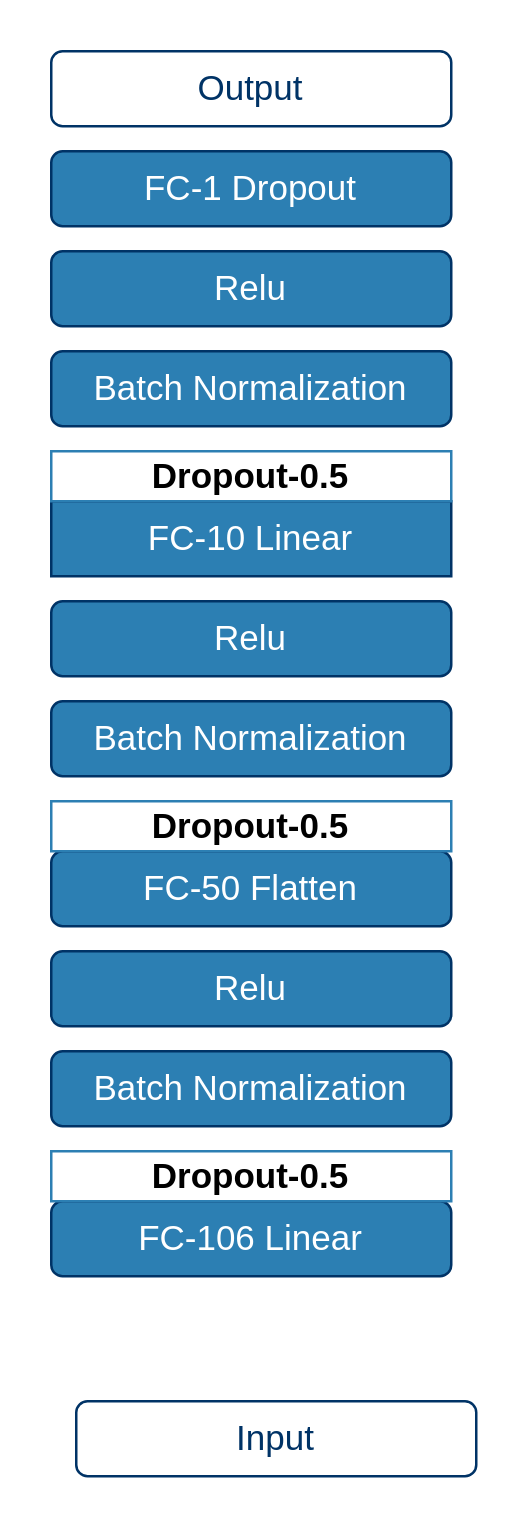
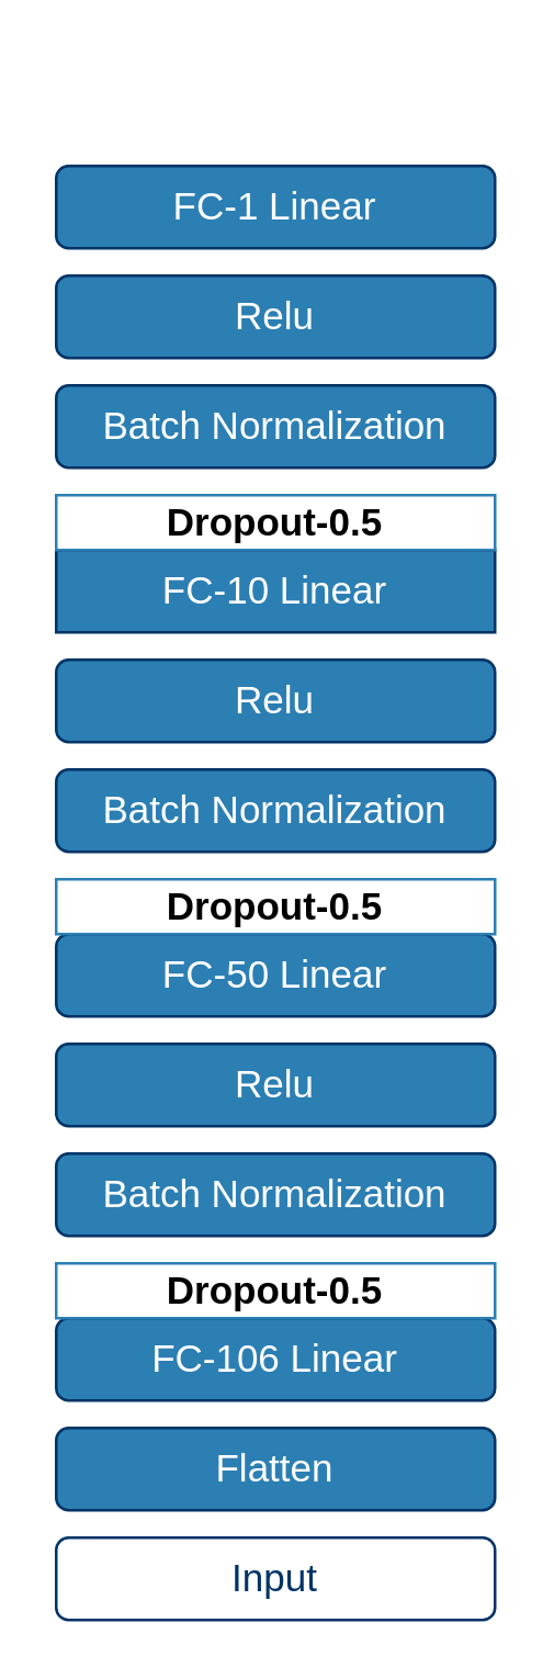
  <mxCell id="0" />
  <mxCell id="1" parent="0" />
+ <mxCell id="2" value="&lt;font color=&quot;#ffffff&quot; style=&quot;font-size: 14px;&quot;&gt;Flatten&lt;/font&gt;" style="rounded=1;whiteSpace=wrap;html=1;fillColor=#2C7FB3;strokeColor=#003366;" vertex="1" parent="1"><mxGeometry x="20" y="520" width="160" height="30" as="geometry" /></mxCell>
  <mxCell id="3" value="&lt;font color=&quot;#ffffff&quot; style=&quot;font-size: 14px;&quot;&gt;Batch Normalization&lt;/font&gt;" style="rounded=1;whiteSpace=wrap;html=1;fillColor=#2C7FB3;strokeColor=#003366;" vertex="1" parent="1"><mxGeometry x="20" y="420" width="160" height="30" as="geometry" /></mxCell>
  <mxCell id="4" value="&lt;span style=&quot;color: rgb(255, 255, 255); font-size: 14px;&quot;&gt;FC-106 Linear&lt;/span&gt;" style="rounded=1;whiteSpace=wrap;html=1;fillColor=#2C7FB3;strokeColor=#003366;" vertex="1" parent="1"><mxGeometry x="20" y="480" width="160" height="30" as="geometry" /></mxCell>
  <mxCell id="5" value="&lt;font face=&quot;Helvetica&quot; style=&quot;font-size: 14px;&quot;&gt;&lt;b style=&quot;&quot;&gt;Dropout-0.5&lt;/b&gt;&lt;/font&gt;" style="rounded=0;whiteSpace=wrap;html=1;strokeColor=#2C7FB3;" vertex="1" parent="1"><mxGeometry x="20" y="460" width="160" height="20" as="geometry" /></mxCell>
  <mxCell id="6" value="&lt;font color=&quot;#ffffff&quot; style=&quot;font-size: 14px;&quot;&gt;Relu&lt;/font&gt;" style="rounded=1;whiteSpace=wrap;html=1;fillColor=#2C7FB3;strokeColor=#003366;" vertex="1" parent="1"><mxGeometry x="20" y="380" width="160" height="30" as="geometry" /></mxCell>
- <mxCell id="7" value="&lt;span style=&quot;color: rgb(255, 255, 255); font-size: 14px;&quot;&gt;FC-50 Flatten&lt;/span&gt;" style="rounded=1;whiteSpace=wrap;html=1;fillColor=#2C7FB3;strokeColor=#003366;" vertex="1" parent="1"><mxGeometry x="20" y="340" width="160" height="30" as="geometry" /></mxCell>
+ <mxCell id="7" value="&lt;span style=&quot;color: rgb(255, 255, 255); font-size: 14px;&quot;&gt;FC-50 Linear&lt;/span&gt;" style="rounded=1;whiteSpace=wrap;html=1;fillColor=#2C7FB3;strokeColor=#003366;" vertex="1" parent="1"><mxGeometry x="20" y="340" width="160" height="30" as="geometry" /></mxCell>
  <mxCell id="8" value="&lt;font face=&quot;Helvetica&quot; style=&quot;font-size: 14px;&quot;&gt;&lt;b style=&quot;&quot;&gt;Dropout-0.5&lt;/b&gt;&lt;/font&gt;" style="rounded=0;whiteSpace=wrap;html=1;strokeColor=#2C7FB3;" vertex="1" parent="1"><mxGeometry x="20" y="320" width="160" height="20" as="geometry" /></mxCell>
  <mxCell id="9" value="&lt;font color=&quot;#ffffff&quot; style=&quot;font-size: 14px;&quot;&gt;Batch Normalization&lt;/font&gt;" style="rounded=1;whiteSpace=wrap;html=1;fillColor=#2C7FB3;strokeColor=#003366;" vertex="1" parent="1"><mxGeometry x="20" y="280" width="160" height="30" as="geometry" /></mxCell>
  <mxCell id="10" value="&lt;font color=&quot;#ffffff&quot; style=&quot;font-size: 14px;&quot;&gt;Relu&lt;/font&gt;" style="rounded=1;whiteSpace=wrap;html=1;fillColor=#2C7FB3;strokeColor=#003366;" vertex="1" parent="1"><mxGeometry x="20" y="240" width="160" height="30" as="geometry" /></mxCell>
  <mxCell id="11" value="&lt;span style=&quot;color: rgb(255, 255, 255); font-size: 14px;&quot;&gt;FC-10 Linear&lt;/span&gt;" style="whiteSpace=wrap;html=1;fillColor=#2C7FB3;strokeColor=#003366;rounded=0;" vertex="1" parent="1"><mxGeometry x="20" y="200" width="160" height="30" as="geometry" /></mxCell>
  <mxCell id="12" value="&lt;font face=&quot;Helvetica&quot; style=&quot;font-size: 14px;&quot;&gt;&lt;b style=&quot;&quot;&gt;Dropout-0.5&lt;/b&gt;&lt;/font&gt;" style="rounded=0;whiteSpace=wrap;html=1;strokeColor=#2C7FB3;" vertex="1" parent="1"><mxGeometry x="20" y="180" width="160" height="20" as="geometry" /></mxCell>
  <mxCell id="13" value="&lt;font color=&quot;#ffffff&quot; style=&quot;font-size: 14px;&quot;&gt;Batch Normalization&lt;/font&gt;" style="rounded=1;whiteSpace=wrap;html=1;fillColor=#2C7FB3;strokeColor=#003366;" vertex="1" parent="1"><mxGeometry x="20" y="140" width="160" height="30" as="geometry" /></mxCell>
  <mxCell id="14" value="&lt;font color=&quot;#ffffff&quot; style=&quot;font-size: 14px;&quot;&gt;Relu&lt;/font&gt;" style="rounded=1;whiteSpace=wrap;html=1;fillColor=#2C7FB3;strokeColor=#003366;" vertex="1" parent="1"><mxGeometry x="20" y="100" width="160" height="30" as="geometry" /></mxCell>
- <mxCell id="15" value="&lt;span style=&quot;color: rgb(255, 255, 255); font-size: 14px;&quot;&gt;FC-1 Dropout&lt;/span&gt;" style="rounded=1;whiteSpace=wrap;html=1;fillColor=#2C7FB3;strokeColor=#003366;" vertex="1" parent="1"><mxGeometry x="20" y="60" width="160" height="30" as="geometry" /></mxCell>
- <mxCell id="16" value="&lt;font color=&quot;#003366&quot; style=&quot;font-size: 14px;&quot;&gt;Input&lt;/font&gt;" style="rounded=1;whiteSpace=wrap;html=1;fillColor=#FFFFFF;strokeColor=#003366;" vertex="1" parent="1"><mxGeometry x="30" y="560" width="160" height="30" as="geometry" /></mxCell>
- <mxCell id="17" value="&lt;font color=&quot;#003366&quot; style=&quot;font-size: 14px;&quot;&gt;Output&lt;/font&gt;" style="rounded=1;whiteSpace=wrap;html=1;fillColor=#FFFFFF;strokeColor=#003366;" vertex="1" parent="1"><mxGeometry x="20" y="20" width="160" height="30" as="geometry" /></mxCell>
+ <mxCell id="15" value="&lt;span style=&quot;color: rgb(255, 255, 255); font-size: 14px;&quot;&gt;FC-1 Linear&lt;/span&gt;" style="rounded=1;whiteSpace=wrap;html=1;fillColor=#2C7FB3;strokeColor=#003366;" vertex="1" parent="1"><mxGeometry x="20" y="60" width="160" height="30" as="geometry" /></mxCell>
+ <mxCell id="16" value="&lt;font color=&quot;#003366&quot; style=&quot;font-size: 14px;&quot;&gt;Input&lt;/font&gt;" style="rounded=1;whiteSpace=wrap;html=1;fillColor=#FFFFFF;strokeColor=#003366;" vertex="1" parent="1"><mxGeometry x="20" y="560" width="160" height="30" as="geometry" /></mxCell>
